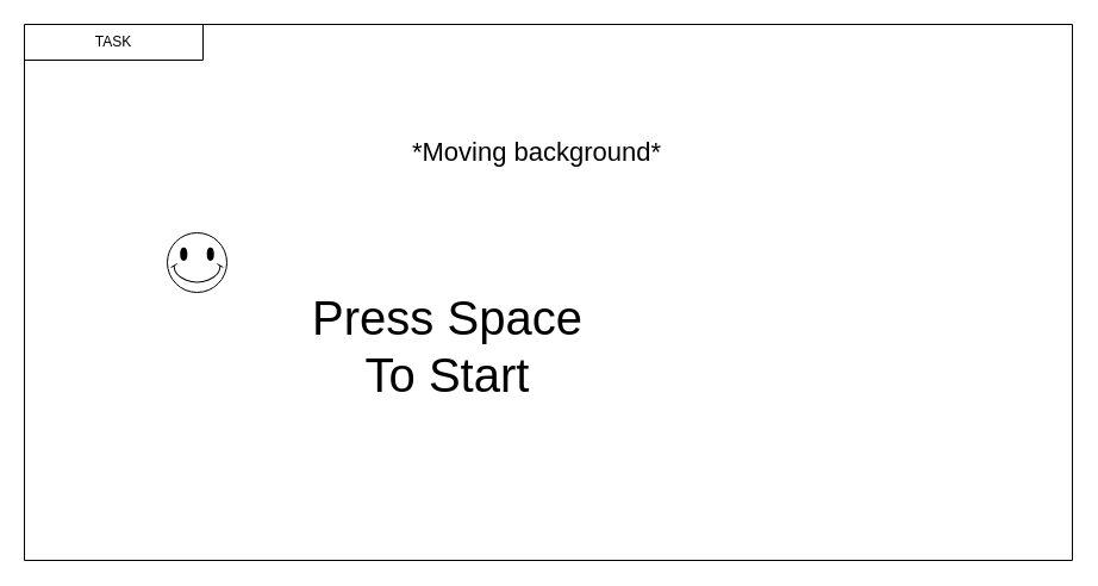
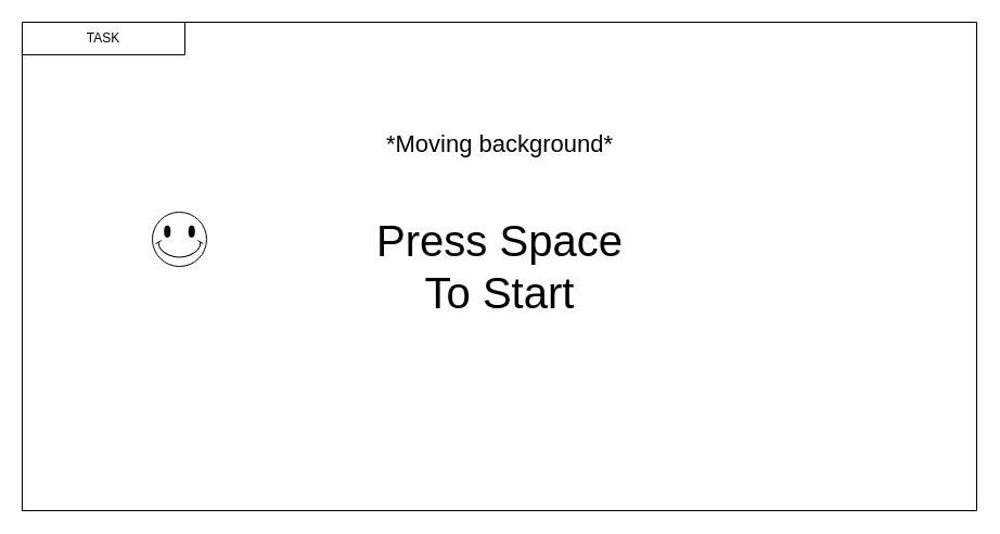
  <mxCell id="0" />
  <mxCell id="1" parent="0" />
  <mxCell id="2" value="" style="verticalLabelPosition=bottom;verticalAlign=top;html=1;shape=mxgraph.basic.rect;fillColor2=none;strokeWidth=1;size=20;indent=5;labelBackgroundColor=#FFFFFF;" vertex="1" parent="1"><mxGeometry x="20" y="20" width="880" height="450" as="geometry" /></mxCell>
  <mxCell id="3" value="TASK" style="shape=partialRectangle;whiteSpace=wrap;html=1;top=0;left=0;fillColor=none;labelBackgroundColor=none;fontColor=#000000;" vertex="1" parent="1"><mxGeometry x="20" y="20" width="150" height="30" as="geometry" /></mxCell>
  <mxCell id="4" value="" style="verticalLabelPosition=bottom;verticalAlign=top;html=1;shape=mxgraph.basic.smiley;labelBackgroundColor=none;fontSize=30;fontColor=#000000;" vertex="1" parent="1"><mxGeometry x="140" y="195" width="50" height="50" as="geometry" /></mxCell>
- <mxCell id="5" value="&lt;font style=&quot;font-size: 40px&quot;&gt;Press Space&lt;br&gt;To Start&lt;/font&gt;" style="text;html=1;resizable=0;autosize=1;align=center;verticalAlign=middle;points=[];fillColor=none;strokeColor=none;rounded=0;labelBackgroundColor=none;fontSize=30;fontColor=#000000;" vertex="1" parent="1"><mxGeometry x="255" y="245" width="240" height="90" as="geometry" /></mxCell>
- <mxCell id="6" value="&lt;font style=&quot;font-size: 22px&quot;&gt;*Moving background*&lt;/font&gt;" style="text;html=1;resizable=0;autosize=1;align=center;verticalAlign=middle;points=[];fillColor=none;strokeColor=none;rounded=0;labelBackgroundColor=none;fontSize=40;fontColor=#000000;" vertex="1" parent="1"><mxGeometry x="340" y="90" width="220" height="60" as="geometry" /></mxCell>
+ <mxCell id="5" value="&lt;font style=&quot;font-size: 40px&quot;&gt;Press Space&lt;br&gt;To Start&lt;/font&gt;" style="text;html=1;resizable=0;autosize=1;align=center;verticalAlign=middle;points=[];fillColor=none;strokeColor=none;rounded=0;labelBackgroundColor=none;fontSize=30;fontColor=#000000;" vertex="1" parent="1"><mxGeometry x="340" y="200" width="240" height="90" as="geometry" /></mxCell>
+ <mxCell id="6" value="&lt;font style=&quot;font-size: 22px&quot;&gt;*Moving background*&lt;/font&gt;" style="text;html=1;resizable=0;autosize=1;align=center;verticalAlign=middle;points=[];fillColor=none;strokeColor=none;rounded=0;labelBackgroundColor=none;fontSize=40;fontColor=#000000;" vertex="1" parent="1"><mxGeometry x="350" y="95" width="220" height="60" as="geometry" /></mxCell>
